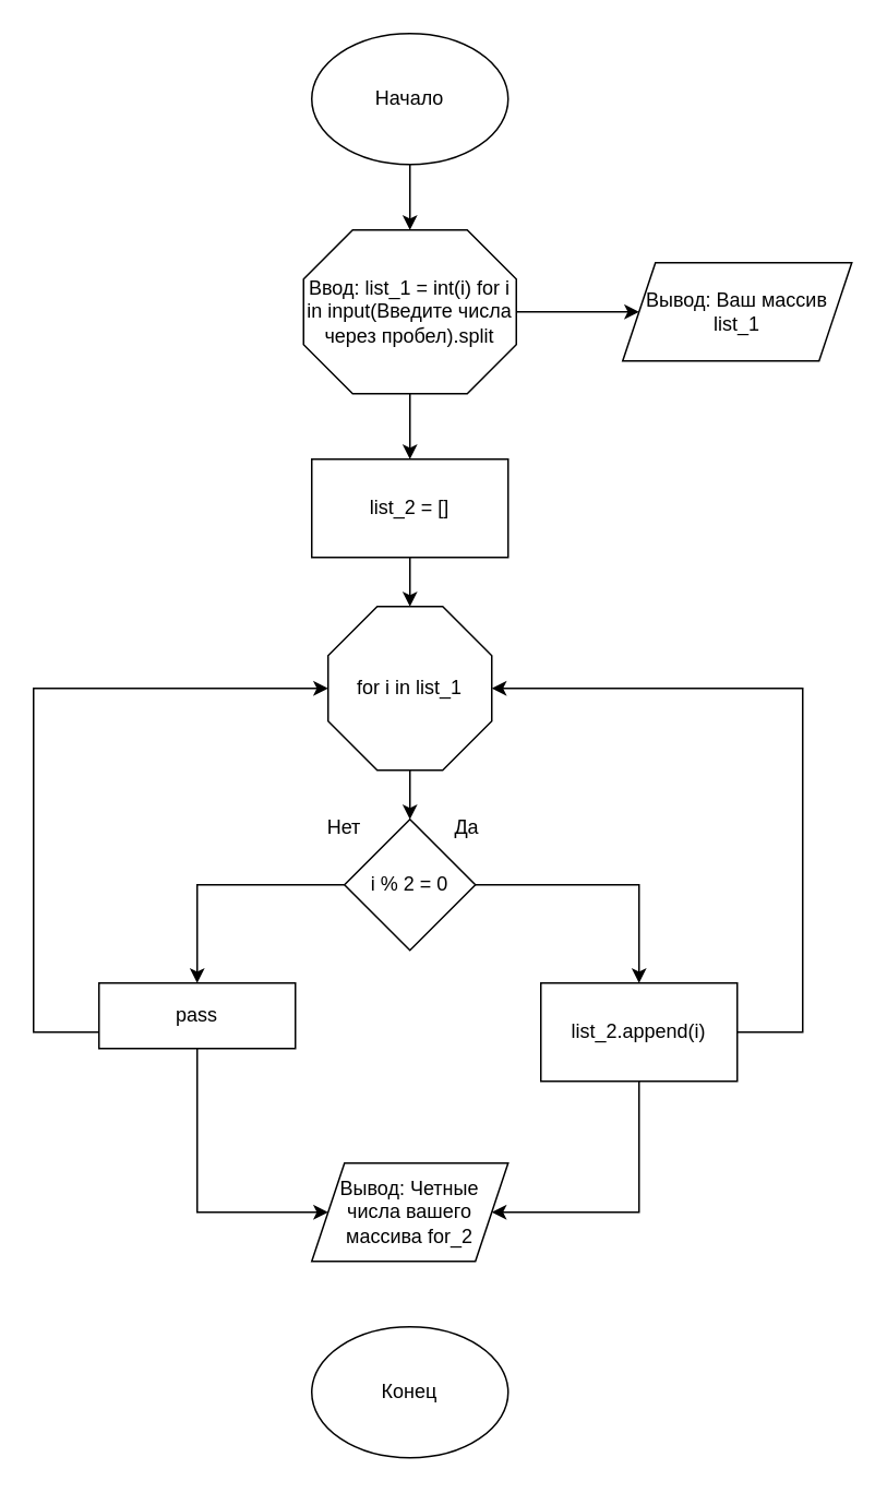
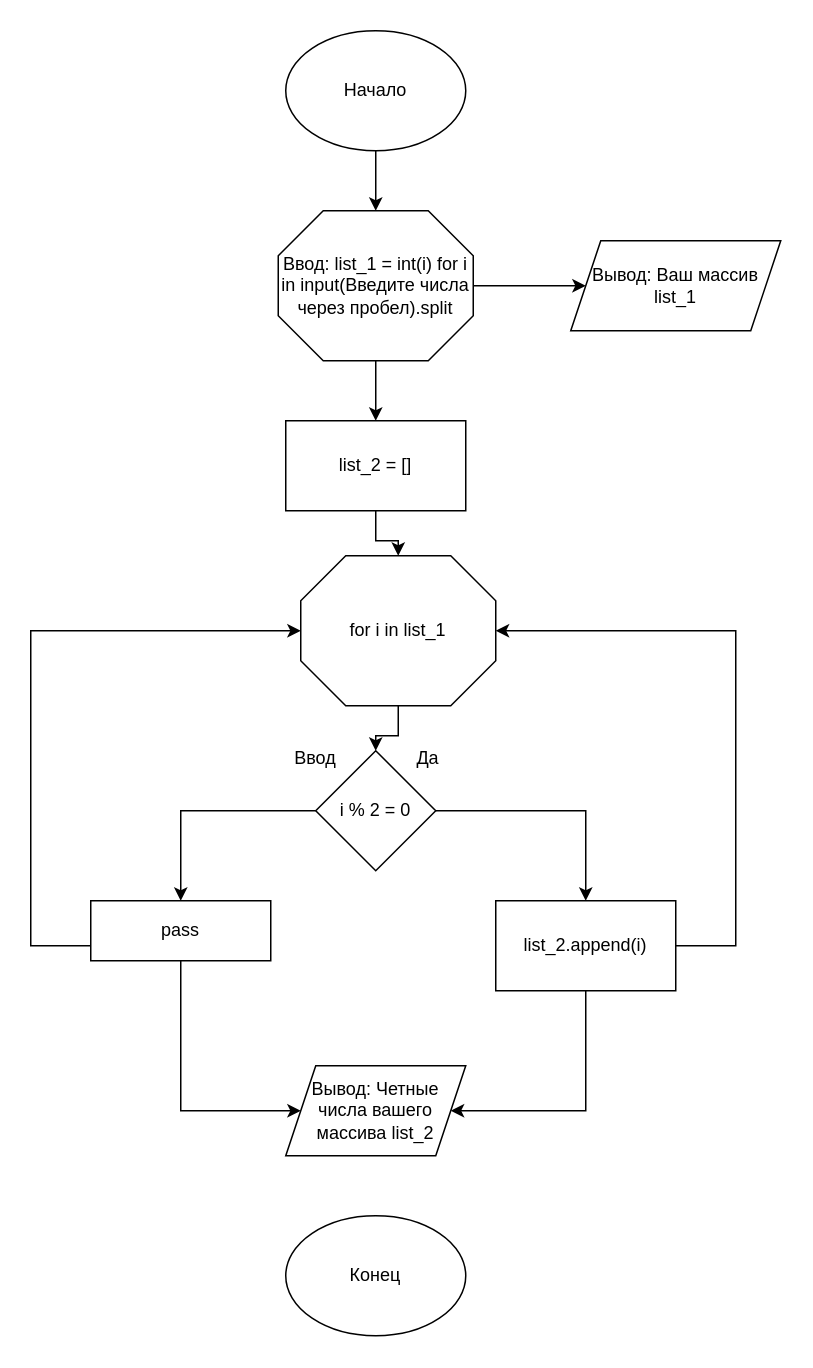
  <mxCell id="0" />
  <mxCell id="1" parent="0" />
  <mxCell id="2" style="edgeStyle=orthogonalEdgeStyle;rounded=0;orthogonalLoop=1;jettySize=auto;html=1;entryX=0.5;entryY=0;entryDx=0;entryDy=0;entryPerimeter=0;" edge="1" parent="1" source="3" target="6"><mxGeometry relative="1" as="geometry" /></mxCell>
  <mxCell id="3" value="Начало" style="ellipse;whiteSpace=wrap;html=1;" vertex="1" parent="1"><mxGeometry x="190" y="20" width="120" height="80" as="geometry" /></mxCell>
  <mxCell id="4" style="edgeStyle=orthogonalEdgeStyle;rounded=0;orthogonalLoop=1;jettySize=auto;html=1;" edge="1" parent="1" source="6" target="9"><mxGeometry relative="1" as="geometry" /></mxCell>
  <mxCell id="5" style="edgeStyle=orthogonalEdgeStyle;rounded=0;orthogonalLoop=1;jettySize=auto;html=1;entryX=0.5;entryY=0;entryDx=0;entryDy=0;" edge="1" parent="1" source="6" target="8"><mxGeometry relative="1" as="geometry" /></mxCell>
  <mxCell id="6" value="Ввод: list_1 = int(i) for i in input(Введите числа через пробел).split" style="whiteSpace=wrap;html=1;shape=mxgraph.basic.octagon2;align=center;verticalAlign=middle;dx=15;" vertex="1" parent="1"><mxGeometry x="185" y="140" width="130" height="100" as="geometry" /></mxCell>
  <mxCell id="7" style="edgeStyle=orthogonalEdgeStyle;rounded=0;orthogonalLoop=1;jettySize=auto;html=1;entryX=0.5;entryY=0;entryDx=0;entryDy=0;entryPerimeter=0;" edge="1" parent="1" source="8" target="11"><mxGeometry relative="1" as="geometry" /></mxCell>
  <mxCell id="8" value="list_2 = []" style="rounded=0;whiteSpace=wrap;html=1;" vertex="1" parent="1"><mxGeometry x="190" y="280" width="120" height="60" as="geometry" /></mxCell>
  <mxCell id="9" value="Вывод: Ваш массив list_1" style="shape=parallelogram;perimeter=parallelogramPerimeter;whiteSpace=wrap;html=1;fixedSize=1;" vertex="1" parent="1"><mxGeometry x="380" y="160" width="140" height="60" as="geometry" /></mxCell>
  <mxCell id="10" style="edgeStyle=orthogonalEdgeStyle;rounded=0;orthogonalLoop=1;jettySize=auto;html=1;entryX=0.5;entryY=0;entryDx=0;entryDy=0;" edge="1" parent="1" source="11" target="14"><mxGeometry relative="1" as="geometry" /></mxCell>
- <mxCell id="11" value="for i in list_1" style="whiteSpace=wrap;html=1;shape=mxgraph.basic.octagon2;align=center;verticalAlign=middle;dx=15;" vertex="1" parent="1"><mxGeometry x="200" y="370" width="100" height="100" as="geometry" /></mxCell>
+ <mxCell id="11" value="for i in list_1" style="whiteSpace=wrap;html=1;shape=mxgraph.basic.octagon2;align=center;verticalAlign=middle;dx=15;" vertex="1" parent="1"><mxGeometry x="200" y="370" width="130" height="100" as="geometry" /></mxCell>
  <mxCell id="12" style="edgeStyle=orthogonalEdgeStyle;rounded=0;orthogonalLoop=1;jettySize=auto;html=1;" edge="1" parent="1" source="14" target="19"><mxGeometry relative="1" as="geometry" /></mxCell>
  <mxCell id="13" style="edgeStyle=orthogonalEdgeStyle;rounded=0;orthogonalLoop=1;jettySize=auto;html=1;entryX=0.5;entryY=0;entryDx=0;entryDy=0;" edge="1" parent="1" source="14" target="22"><mxGeometry relative="1" as="geometry" /></mxCell>
  <mxCell id="14" value="i % 2 = 0" style="rhombus;whiteSpace=wrap;html=1;" vertex="1" parent="1"><mxGeometry x="210" y="500" width="80" height="80" as="geometry" /></mxCell>
  <mxCell id="15" value="Да" style="text;html=1;strokeColor=none;fillColor=none;align=center;verticalAlign=middle;whiteSpace=wrap;rounded=0;" vertex="1" parent="1"><mxGeometry x="255" y="490" width="60" height="30" as="geometry" /></mxCell>
- <mxCell id="16" value="Нет" style="text;html=1;strokeColor=none;fillColor=none;align=center;verticalAlign=middle;whiteSpace=wrap;rounded=0;" vertex="1" parent="1"><mxGeometry x="180" y="490" width="60" height="30" as="geometry" /></mxCell>
+ <mxCell id="16" value="Ввод" style="text;html=1;strokeColor=none;fillColor=none;align=center;verticalAlign=middle;whiteSpace=wrap;rounded=0;" vertex="1" parent="1"><mxGeometry x="180" y="490" width="60" height="30" as="geometry" /></mxCell>
  <mxCell id="17" style="edgeStyle=orthogonalEdgeStyle;rounded=0;orthogonalLoop=1;jettySize=auto;html=1;entryX=1;entryY=0.5;entryDx=0;entryDy=0;" edge="1" parent="1" source="19" target="23"><mxGeometry relative="1" as="geometry"><Array as="points"><mxPoint x="390" y="740" /></Array></mxGeometry></mxCell>
  <mxCell id="18" style="edgeStyle=orthogonalEdgeStyle;rounded=0;orthogonalLoop=1;jettySize=auto;html=1;entryX=1;entryY=0.5;entryDx=0;entryDy=0;entryPerimeter=0;" edge="1" parent="1" source="19" target="11"><mxGeometry relative="1" as="geometry"><Array as="points"><mxPoint x="490" y="630" /><mxPoint x="490" y="420" /></Array></mxGeometry></mxCell>
  <mxCell id="19" value="list_2.append(i)" style="rounded=0;whiteSpace=wrap;html=1;" vertex="1" parent="1"><mxGeometry x="330" y="600" width="120" height="60" as="geometry" /></mxCell>
  <mxCell id="20" style="edgeStyle=orthogonalEdgeStyle;rounded=0;orthogonalLoop=1;jettySize=auto;html=1;entryX=0;entryY=0.5;entryDx=0;entryDy=0;" edge="1" parent="1" source="22" target="23"><mxGeometry relative="1" as="geometry"><Array as="points"><mxPoint x="120" y="740" /></Array></mxGeometry></mxCell>
  <mxCell id="21" style="edgeStyle=orthogonalEdgeStyle;rounded=0;orthogonalLoop=1;jettySize=auto;html=1;entryX=0;entryY=0.5;entryDx=0;entryDy=0;entryPerimeter=0;" edge="1" parent="1" source="22" target="11"><mxGeometry relative="1" as="geometry"><Array as="points"><mxPoint x="20" y="630" /><mxPoint x="20" y="420" /></Array></mxGeometry></mxCell>
  <mxCell id="22" value="pass" style="rounded=0;whiteSpace=wrap;html=1;" vertex="1" parent="1"><mxGeometry x="60" y="600" width="120" height="40" as="geometry" /></mxCell>
- <mxCell id="23" value="Вывод: Четные числа вашего массива for_2" style="shape=parallelogram;perimeter=parallelogramPerimeter;whiteSpace=wrap;html=1;fixedSize=1;" vertex="1" parent="1"><mxGeometry x="190" y="710" width="120" height="60" as="geometry" /></mxCell>
+ <mxCell id="23" value="Вывод: Четные числа вашего массива list_2" style="shape=parallelogram;perimeter=parallelogramPerimeter;whiteSpace=wrap;html=1;fixedSize=1;" vertex="1" parent="1"><mxGeometry x="190" y="710" width="120" height="60" as="geometry" /></mxCell>
  <mxCell id="24" value="Конец" style="ellipse;whiteSpace=wrap;html=1;" vertex="1" parent="1"><mxGeometry x="190" y="810" width="120" height="80" as="geometry" /></mxCell>
